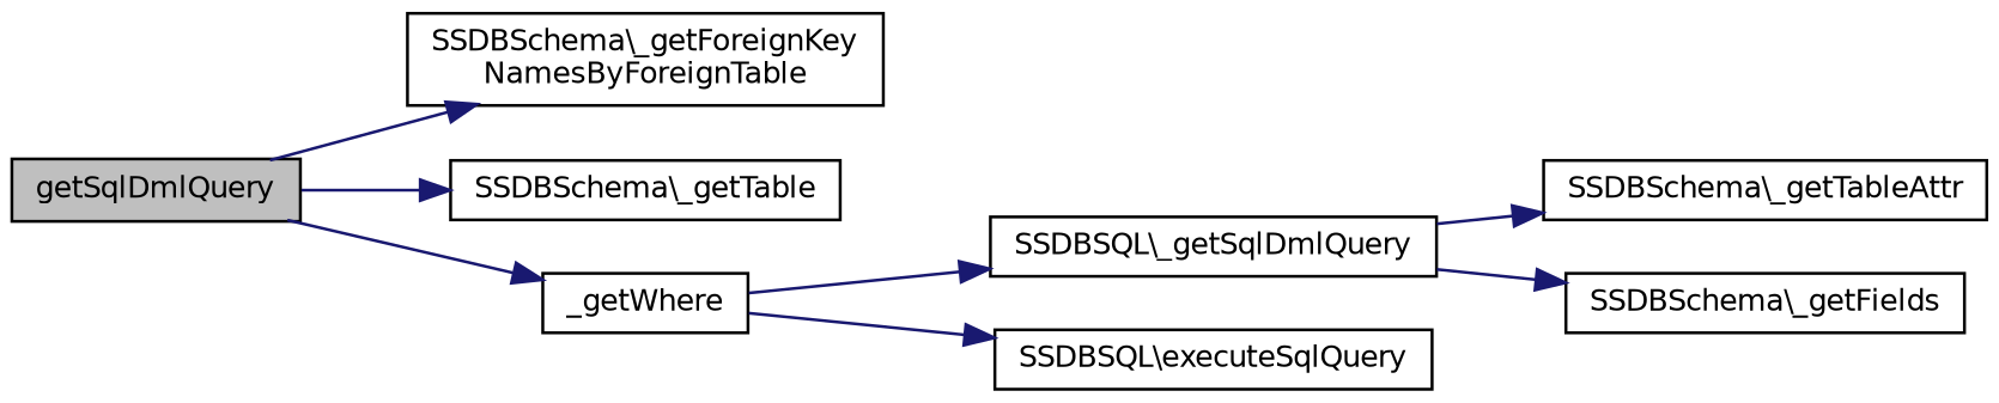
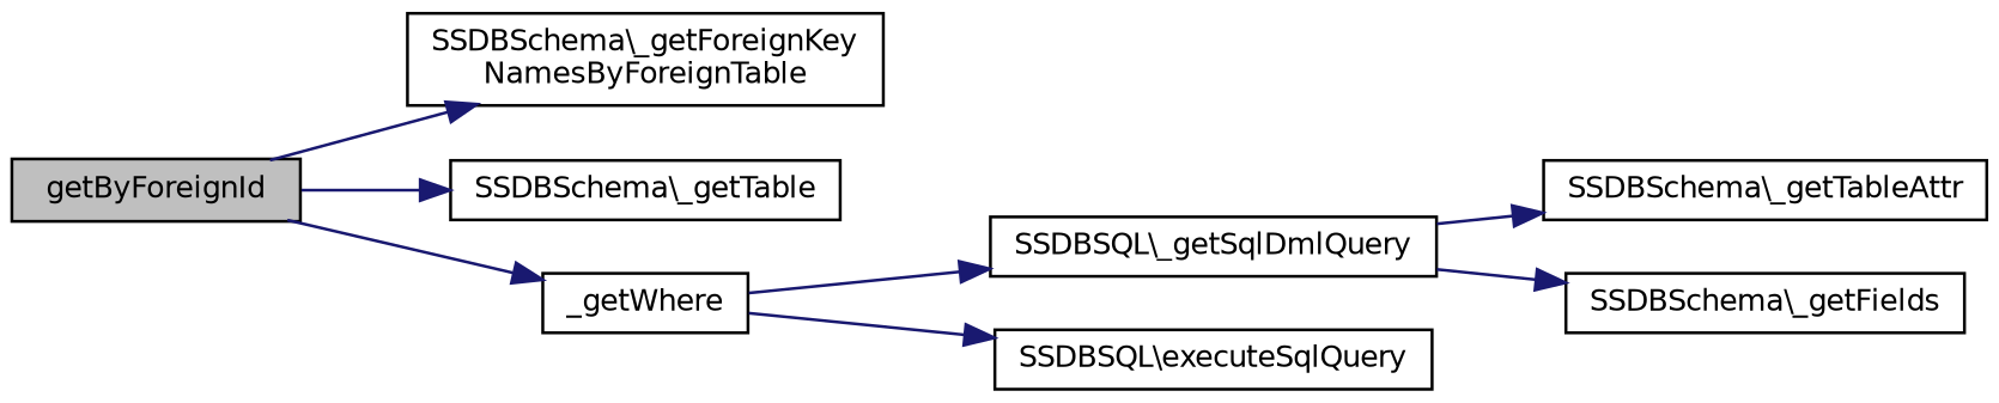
  digraph {
    rankdir=LR
    node [color=black fillcolor=white fontname=Helvetica fontsize=10 shape=record style=filled]
    edge [color=midnightblue fontname=Helvetica fontsize=10 labelfontname=Helvetica labelfontsize=10 style=solid]
-   n1 [fillcolor=grey75 fontcolor=black height=0.2 label=getSqlDmlQuery width=0.4]
+   n1 [fillcolor=grey75 fontcolor=black height=0.2 label=getByForeignId width=0.4]
    n2 [height=0.2 label="SSDBSchema\\_getForeignKey\lNamesByForeignTable" width=0.4]
    n3 [height=0.2 label="SSDBSchema\\_getTable" width=0.4]
    n4 [height=0.2 label=_getWhere width=0.4]
    n5 [height=0.2 label="SSDBSQL\\_getSqlDmlQuery" width=0.4]
    n6 [height=0.2 label="SSDBSQL\\executeSqlQuery" width=0.4]
    n7 [height=0.2 label="SSDBSchema\\_getTableAttr" width=0.4]
    n8 [height=0.2 label="SSDBSchema\\_getFields" width=0.4]
    n1 -> n2
    n1 -> n3
    n1 -> n4
    n4 -> n5
    n4 -> n6
    n5 -> n7
    n5 -> n8
  }
